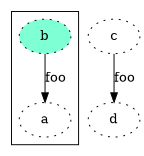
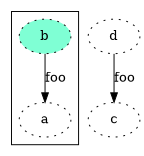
  strict digraph {
    node [fillcolor=white style="dotted,filled"]
    a
    b [fillcolor=aquamarine]
    c
    d
    subgraph cluster_1 {
      a
      b
    }
    b -> a [label=foo]
-   c -> d [label=foo]
+   d -> c [label=foo]
  }
